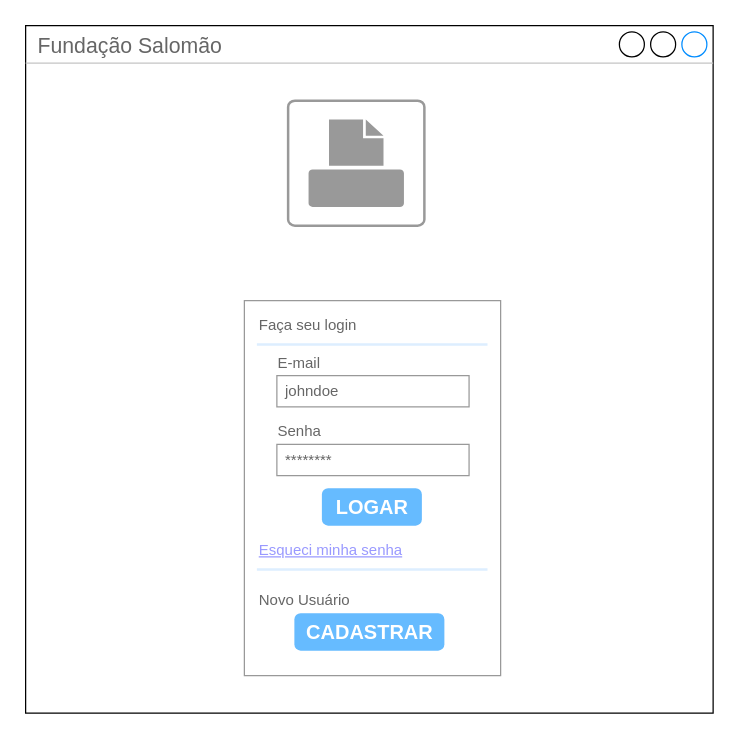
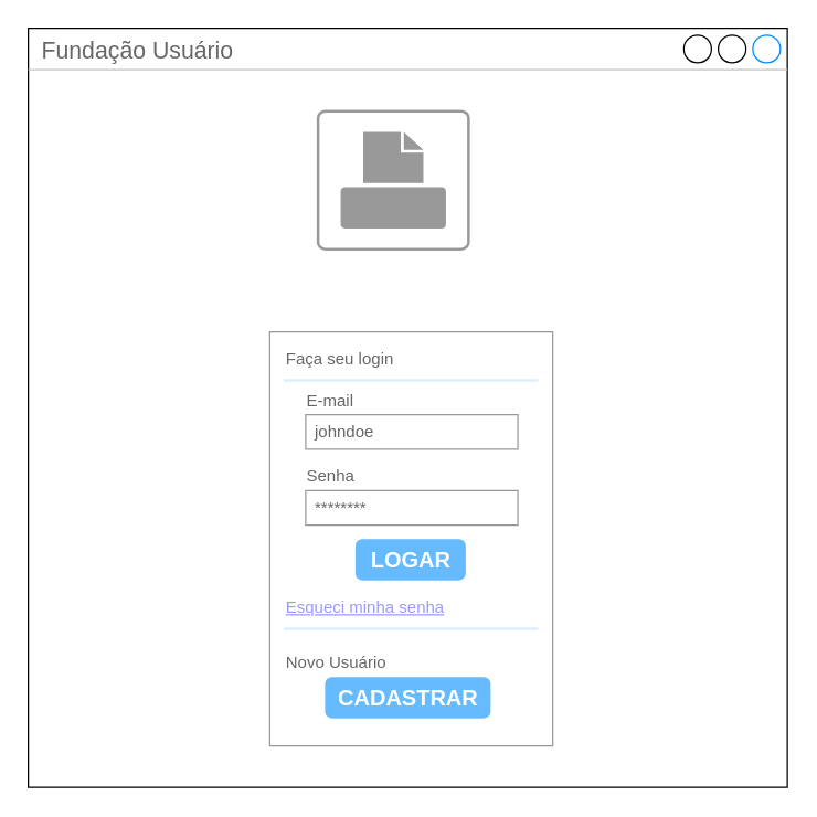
  <mxCell id="0" />
  <mxCell id="1" parent="0" />
- <mxCell id="2" value="Fundação Salomão" style="strokeWidth=1;shadow=0;dashed=0;align=center;html=1;shape=mxgraph.mockup.containers.window;align=left;verticalAlign=top;spacingLeft=8;strokeColor2=#008cff;strokeColor3=#c4c4c4;fontColor=#666666;mainText=;fontSize=17;labelBackgroundColor=none;whiteSpace=wrap;" parent="1" vertex="1"><mxGeometry x="20" y="20" width="550" height="550" as="geometry" /></mxCell>
+ <mxCell id="2" value="Fundação Usuário" style="strokeWidth=1;shadow=0;dashed=0;align=center;html=1;shape=mxgraph.mockup.containers.window;align=left;verticalAlign=top;spacingLeft=8;strokeColor2=#008cff;strokeColor3=#c4c4c4;fontColor=#666666;mainText=;fontSize=17;labelBackgroundColor=none;whiteSpace=wrap;" parent="1" vertex="1"><mxGeometry x="20" y="20" width="550" height="550" as="geometry" /></mxCell>
  <mxCell id="3" value="" style="strokeColor=#999999;verticalLabelPosition=bottom;shadow=0;dashed=0;verticalAlign=top;strokeWidth=2;html=1;shape=mxgraph.mockup.misc.printIcon;" parent="1" vertex="1"><mxGeometry x="230" y="80" width="109" height="100" as="geometry" /></mxCell>
  <mxCell id="4" value="" style="strokeWidth=1;shadow=0;dashed=0;align=center;html=1;shape=mxgraph.mockup.forms.rrect;rSize=0;strokeColor=#999999;fillColor=#ffffff;" parent="1" vertex="1"><mxGeometry x="195" y="240" width="205" height="300" as="geometry" /></mxCell>
  <mxCell id="5" value="Faça seu login" style="strokeWidth=1;shadow=0;dashed=0;align=center;html=1;shape=mxgraph.mockup.forms.anchor;fontSize=12;fontColor=#666666;align=left;resizeWidth=1;spacingLeft=0;" parent="4" vertex="1"><mxGeometry width="102.5" height="20" relative="1" as="geometry"><mxPoint x="10" y="10" as="offset" /></mxGeometry></mxCell>
  <mxCell id="6" value="" style="shape=line;strokeColor=#ddeeff;strokeWidth=2;html=1;resizeWidth=1;" parent="4" vertex="1"><mxGeometry width="184.5" height="10" relative="1" as="geometry"><mxPoint x="10" y="30" as="offset" /></mxGeometry></mxCell>
  <mxCell id="7" value="E-mail" style="strokeWidth=1;shadow=0;dashed=0;align=center;html=1;shape=mxgraph.mockup.forms.anchor;fontSize=12;fontColor=#666666;align=left;resizeWidth=1;spacingLeft=0;" parent="4" vertex="1"><mxGeometry width="102.5" height="20" relative="1" as="geometry"><mxPoint x="25" y="40" as="offset" /></mxGeometry></mxCell>
  <mxCell id="8" value="johndoe" style="strokeWidth=1;shadow=0;dashed=0;align=center;html=1;shape=mxgraph.mockup.forms.rrect;rSize=0;strokeColor=#999999;fontColor=#666666;align=left;spacingLeft=5;resizeWidth=1;" parent="4" vertex="1"><mxGeometry width="153.75" height="25" relative="1" as="geometry"><mxPoint x="26" y="60" as="offset" /></mxGeometry></mxCell>
  <mxCell id="9" value="Senha" style="strokeWidth=1;shadow=0;dashed=0;align=center;html=1;shape=mxgraph.mockup.forms.anchor;fontSize=12;fontColor=#666666;align=left;resizeWidth=1;spacingLeft=0;" parent="4" vertex="1"><mxGeometry width="102.5" height="20" relative="1" as="geometry"><mxPoint x="25" y="95" as="offset" /></mxGeometry></mxCell>
  <mxCell id="10" value="********" style="strokeWidth=1;shadow=0;dashed=0;align=center;html=1;shape=mxgraph.mockup.forms.rrect;rSize=0;strokeColor=#999999;fontColor=#666666;align=left;spacingLeft=5;resizeWidth=1;" parent="4" vertex="1"><mxGeometry width="153.75" height="25" relative="1" as="geometry"><mxPoint x="26" y="115" as="offset" /></mxGeometry></mxCell>
  <mxCell id="11" value="LOGAR" style="strokeWidth=1;shadow=0;dashed=0;align=center;html=1;shape=mxgraph.mockup.forms.rrect;rSize=5;strokeColor=none;fontColor=#ffffff;fillColor=#66bbff;fontSize=16;fontStyle=1;" parent="4" vertex="1"><mxGeometry y="1" width="80" height="30" relative="1" as="geometry"><mxPoint x="62" y="-150" as="offset" /></mxGeometry></mxCell>
  <mxCell id="12" value="Esqueci minha senha" style="strokeWidth=1;shadow=0;dashed=0;align=center;html=1;shape=mxgraph.mockup.forms.anchor;fontSize=12;fontColor=#9999ff;align=left;spacingLeft=0;fontStyle=4;resizeWidth=1;" parent="4" vertex="1"><mxGeometry y="1" width="153.75" height="20" relative="1" as="geometry"><mxPoint x="10" y="-110" as="offset" /></mxGeometry></mxCell>
  <mxCell id="13" value="" style="shape=line;strokeColor=#ddeeff;strokeWidth=2;html=1;resizeWidth=1;" parent="4" vertex="1"><mxGeometry y="1" width="184.5" height="10" relative="1" as="geometry"><mxPoint x="10" y="-90" as="offset" /></mxGeometry></mxCell>
  <mxCell id="14" value="Novo Usuário" style="strokeWidth=1;shadow=0;dashed=0;align=center;html=1;shape=mxgraph.mockup.forms.anchor;fontSize=12;fontColor=#666666;align=left;spacingLeft=0;resizeWidth=1;" parent="4" vertex="1"><mxGeometry y="1" width="153.75" height="20" relative="1" as="geometry"><mxPoint x="10" y="-70" as="offset" /></mxGeometry></mxCell>
  <mxCell id="15" value="CADASTRAR" style="strokeWidth=1;shadow=0;dashed=0;align=center;html=1;shape=mxgraph.mockup.forms.rrect;rSize=5;strokeColor=none;fontColor=#ffffff;fillColor=#66bbff;fontSize=16;fontStyle=1;" parent="4" vertex="1"><mxGeometry y="1" width="120" height="30" relative="1" as="geometry"><mxPoint x="40" y="-50" as="offset" /></mxGeometry></mxCell>
